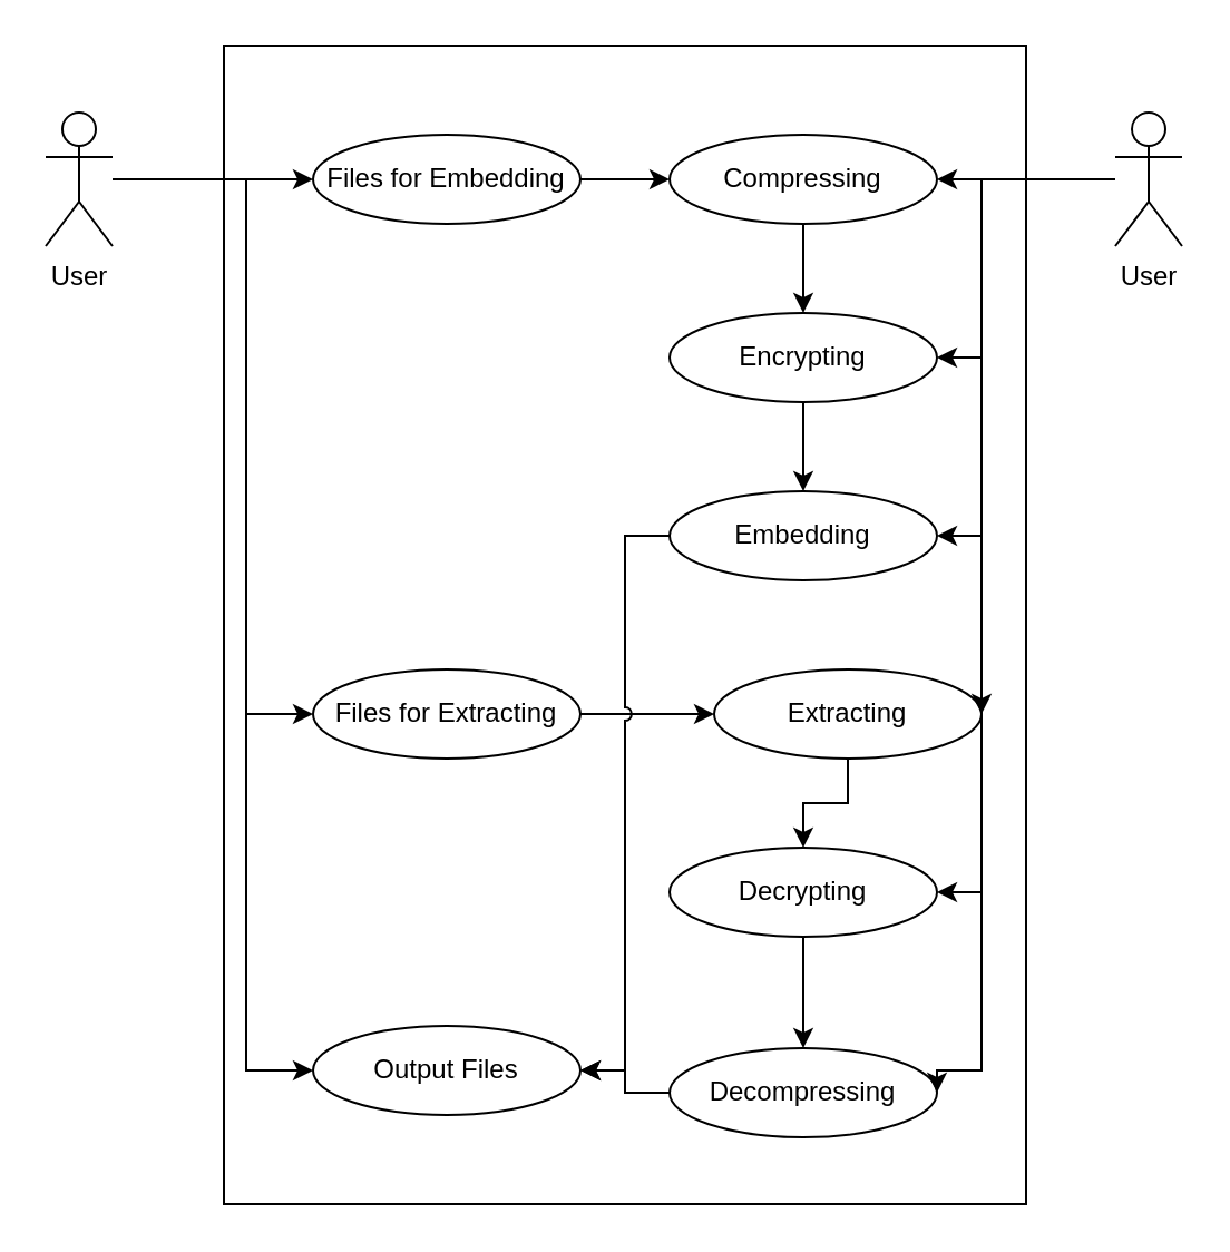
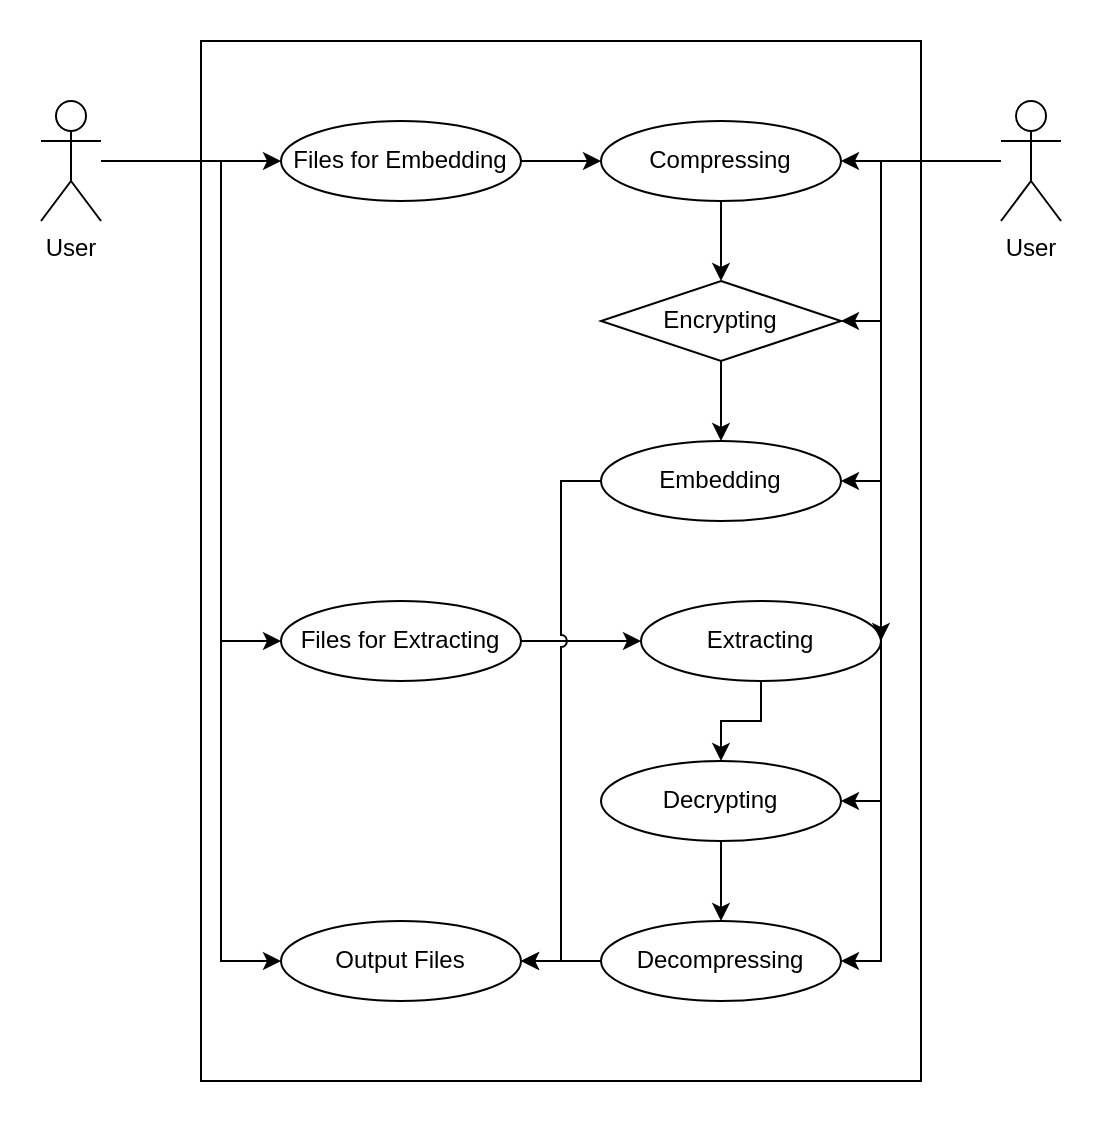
  <mxCell id="0" />
  <mxCell id="1" parent="0" />
  <mxCell id="2" value="" style="rounded=0;whiteSpace=wrap;html=1;fillColor=none;" vertex="1" parent="1"><mxGeometry x="100" y="20" width="360" height="520" as="geometry" /></mxCell>
  <mxCell id="3" style="edgeStyle=orthogonalEdgeStyle;rounded=0;orthogonalLoop=1;jettySize=auto;html=1;entryX=0;entryY=0.5;entryDx=0;entryDy=0;" edge="1" parent="1" source="6" target="8"><mxGeometry relative="1" as="geometry" /></mxCell>
  <mxCell id="4" style="edgeStyle=orthogonalEdgeStyle;rounded=0;orthogonalLoop=1;jettySize=auto;html=1;entryX=0;entryY=0.5;entryDx=0;entryDy=0;" edge="1" parent="1" source="6" target="10"><mxGeometry relative="1" as="geometry"><Array as="points"><mxPoint x="110" y="80" /><mxPoint x="110" y="320" /></Array></mxGeometry></mxCell>
  <mxCell id="5" style="edgeStyle=orthogonalEdgeStyle;rounded=0;orthogonalLoop=1;jettySize=auto;html=1;entryX=0;entryY=0.5;entryDx=0;entryDy=0;" edge="1" parent="1" source="6" target="23"><mxGeometry relative="1" as="geometry"><Array as="points"><mxPoint x="110" y="80" /><mxPoint x="110" y="480" /></Array></mxGeometry></mxCell>
  <mxCell id="6" value="&lt;div&gt;User&lt;/div&gt;&lt;div&gt;&lt;br&gt;&lt;/div&gt;" style="shape=umlActor;verticalLabelPosition=bottom;verticalAlign=top;html=1;outlineConnect=0;" vertex="1" parent="1"><mxGeometry x="20" y="50" width="30" height="60" as="geometry" /></mxCell>
  <mxCell id="7" style="edgeStyle=orthogonalEdgeStyle;rounded=0;orthogonalLoop=1;jettySize=auto;html=1;entryX=0;entryY=0.5;entryDx=0;entryDy=0;" edge="1" parent="1" source="8" target="12"><mxGeometry relative="1" as="geometry" /></mxCell>
  <mxCell id="8" value="Files for Embedding" style="ellipse;whiteSpace=wrap;html=1;" vertex="1" parent="1"><mxGeometry x="140" y="60" width="120" height="40" as="geometry" /></mxCell>
  <mxCell id="9" style="edgeStyle=orthogonalEdgeStyle;rounded=0;orthogonalLoop=1;jettySize=auto;html=1;" edge="1" parent="1" source="10" target="18"><mxGeometry relative="1" as="geometry" /></mxCell>
  <mxCell id="10" value="Files for Extracting" style="ellipse;whiteSpace=wrap;html=1;" vertex="1" parent="1"><mxGeometry x="140" y="300" width="120" height="40" as="geometry" /></mxCell>
  <mxCell id="11" style="edgeStyle=orthogonalEdgeStyle;rounded=0;orthogonalLoop=1;jettySize=auto;html=1;entryX=0.5;entryY=0;entryDx=0;entryDy=0;" edge="1" parent="1" source="12" target="14"><mxGeometry relative="1" as="geometry" /></mxCell>
  <mxCell id="12" value="&lt;div&gt;Compressing&lt;/div&gt;" style="ellipse;whiteSpace=wrap;html=1;" vertex="1" parent="1"><mxGeometry x="300" y="60" width="120" height="40" as="geometry" /></mxCell>
  <mxCell id="13" style="edgeStyle=orthogonalEdgeStyle;rounded=0;orthogonalLoop=1;jettySize=auto;html=1;" edge="1" parent="1" source="14" target="16"><mxGeometry relative="1" as="geometry" /></mxCell>
- <mxCell id="14" value="&lt;div&gt;Encrypting&lt;/div&gt;" style="ellipse;whiteSpace=wrap;html=1;" vertex="1" parent="1"><mxGeometry x="300" y="140" width="120" height="40" as="geometry" /></mxCell>
+ <mxCell id="14" value="&lt;div&gt;Encrypting&lt;/div&gt;" style="rhombus;whiteSpace=wrap;html=1;" vertex="1" parent="1"><mxGeometry x="300" y="140" width="120" height="40" as="geometry" /></mxCell>
  <mxCell id="15" style="edgeStyle=orthogonalEdgeStyle;rounded=0;orthogonalLoop=1;jettySize=auto;html=1;entryX=1;entryY=0.5;entryDx=0;entryDy=0;jumpStyle=arc;" edge="1" parent="1" source="16" target="23"><mxGeometry relative="1" as="geometry" /></mxCell>
  <mxCell id="16" value="Embedding" style="ellipse;whiteSpace=wrap;html=1;" vertex="1" parent="1"><mxGeometry x="300" y="220" width="120" height="40" as="geometry" /></mxCell>
  <mxCell id="17" style="edgeStyle=orthogonalEdgeStyle;rounded=0;orthogonalLoop=1;jettySize=auto;html=1;entryX=0.5;entryY=0;entryDx=0;entryDy=0;" edge="1" parent="1" source="18" target="20"><mxGeometry relative="1" as="geometry" /></mxCell>
  <mxCell id="18" value="Extracting" style="ellipse;whiteSpace=wrap;html=1;" vertex="1" parent="1"><mxGeometry x="320" y="300" width="120" height="40" as="geometry" /></mxCell>
  <mxCell id="19" style="edgeStyle=orthogonalEdgeStyle;rounded=0;orthogonalLoop=1;jettySize=auto;html=1;" edge="1" parent="1" source="20" target="22"><mxGeometry relative="1" as="geometry" /></mxCell>
  <mxCell id="20" value="Decrypting" style="ellipse;whiteSpace=wrap;html=1;" vertex="1" parent="1"><mxGeometry x="300" y="380" width="120" height="40" as="geometry" /></mxCell>
  <mxCell id="21" style="edgeStyle=orthogonalEdgeStyle;rounded=0;orthogonalLoop=1;jettySize=auto;html=1;" edge="1" parent="1" source="22" target="23"><mxGeometry relative="1" as="geometry" /></mxCell>
- <mxCell id="22" value="Decompressing" style="ellipse;whiteSpace=wrap;html=1;" vertex="1" parent="1"><mxGeometry x="300" y="470" width="120" height="40" as="geometry" /></mxCell>
+ <mxCell id="22" value="Decompressing" style="ellipse;whiteSpace=wrap;html=1;" vertex="1" parent="1"><mxGeometry x="300" y="460" width="120" height="40" as="geometry" /></mxCell>
  <mxCell id="23" value="Output Files" style="ellipse;whiteSpace=wrap;html=1;" vertex="1" parent="1"><mxGeometry x="140" y="460" width="120" height="40" as="geometry" /></mxCell>
  <mxCell id="24" style="edgeStyle=orthogonalEdgeStyle;rounded=0;orthogonalLoop=1;jettySize=auto;html=1;entryX=1;entryY=0.5;entryDx=0;entryDy=0;" edge="1" parent="1" source="30" target="12"><mxGeometry relative="1" as="geometry" /></mxCell>
  <mxCell id="25" style="edgeStyle=orthogonalEdgeStyle;rounded=0;orthogonalLoop=1;jettySize=auto;html=1;entryX=1;entryY=0.5;entryDx=0;entryDy=0;" edge="1" parent="1" source="30" target="14"><mxGeometry relative="1" as="geometry"><Array as="points"><mxPoint x="440" y="80" /><mxPoint x="440" y="160" /></Array></mxGeometry></mxCell>
  <mxCell id="26" style="edgeStyle=orthogonalEdgeStyle;rounded=0;orthogonalLoop=1;jettySize=auto;html=1;entryX=1;entryY=0.5;entryDx=0;entryDy=0;" edge="1" parent="1" source="30" target="16"><mxGeometry relative="1" as="geometry"><Array as="points"><mxPoint x="440" y="80" /><mxPoint x="440" y="240" /></Array></mxGeometry></mxCell>
  <mxCell id="27" style="edgeStyle=orthogonalEdgeStyle;rounded=0;orthogonalLoop=1;jettySize=auto;html=1;entryX=1;entryY=0.5;entryDx=0;entryDy=0;" edge="1" parent="1" source="30" target="18"><mxGeometry relative="1" as="geometry"><Array as="points"><mxPoint x="440" y="80" /><mxPoint x="440" y="320" /></Array></mxGeometry></mxCell>
  <mxCell id="28" style="edgeStyle=orthogonalEdgeStyle;rounded=0;orthogonalLoop=1;jettySize=auto;html=1;entryX=1;entryY=0.5;entryDx=0;entryDy=0;" edge="1" parent="1" source="30" target="20"><mxGeometry relative="1" as="geometry"><Array as="points"><mxPoint x="440" y="80" /><mxPoint x="440" y="400" /></Array></mxGeometry></mxCell>
  <mxCell id="29" style="edgeStyle=orthogonalEdgeStyle;rounded=0;orthogonalLoop=1;jettySize=auto;html=1;entryX=1;entryY=0.5;entryDx=0;entryDy=0;" edge="1" parent="1" source="30" target="22"><mxGeometry relative="1" as="geometry"><Array as="points"><mxPoint x="440" y="80" /><mxPoint x="440" y="480" /></Array></mxGeometry></mxCell>
  <mxCell id="30" value="&lt;div&gt;User&lt;/div&gt;&lt;div&gt;&lt;br&gt;&lt;/div&gt;" style="shape=umlActor;verticalLabelPosition=bottom;verticalAlign=top;html=1;outlineConnect=0;" vertex="1" parent="1"><mxGeometry x="500" y="50" width="30" height="60" as="geometry" /></mxCell>
